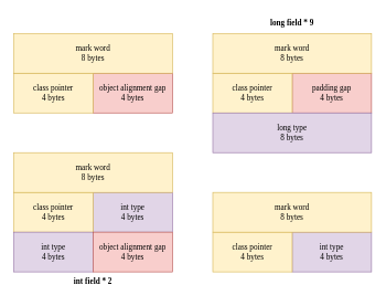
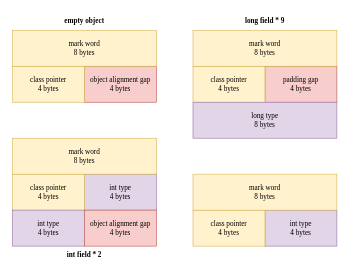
  <mxCell id="0" />
  <mxCell id="1" parent="0" />
  <mxCell id="2" value="padding gap&lt;br&gt;&lt;div&gt;4 bytes&lt;/div&gt;" style="rounded=0;whiteSpace=wrap;html=1;fontFamily=Architects Daughter;fontSource=https%3A%2F%2Ffonts.googleapis.com%2Fcss%3Ffamily%3DArchitects%2BDaughter;fillColor=#f8cecc;strokeColor=#b85450;" parent="1" vertex="1"><mxGeometry x="441" y="110" width="120" height="60" as="geometry" /></mxCell>
  <mxCell id="3" value="&lt;div&gt;class pointer&lt;/div&gt;&lt;div&gt;4 bytes&lt;br&gt;&lt;/div&gt;" style="rounded=0;whiteSpace=wrap;html=1;fontFamily=Architects Daughter;fontSource=https%3A%2F%2Ffonts.googleapis.com%2Fcss%3Ffamily%3DArchitects%2BDaughter;fillColor=#fff2cc;strokeColor=#d6b656;" parent="1" vertex="1"><mxGeometry x="321" y="110" width="120" height="60" as="geometry" /></mxCell>
  <mxCell id="4" value="&lt;div&gt;mark word&lt;/div&gt;&lt;div&gt;8 bytes&lt;/div&gt;" style="rounded=0;whiteSpace=wrap;html=1;fontFamily=Architects Daughter;fontSource=https%3A%2F%2Ffonts.googleapis.com%2Fcss%3Ffamily%3DArchitects%2BDaughter;fillColor=#fff2cc;strokeColor=#d6b656;" parent="1" vertex="1"><mxGeometry x="321" y="50" width="240" height="60" as="geometry" /></mxCell>
  <mxCell id="5" value="&lt;div&gt;long type&lt;br&gt;&lt;/div&gt;&lt;div&gt;8 bytes&lt;/div&gt;" style="rounded=0;whiteSpace=wrap;html=1;fontFamily=Architects Daughter;fontSource=https%3A%2F%2Ffonts.googleapis.com%2Fcss%3Ffamily%3DArchitects%2BDaughter;fillColor=#e1d5e7;strokeColor=#9673a6;" parent="1" vertex="1"><mxGeometry x="321" y="170" width="240" height="60" as="geometry" /></mxCell>
  <mxCell id="6" value="object alignment gap&lt;br&gt;&lt;div&gt;4 bytes&lt;/div&gt;" style="rounded=0;whiteSpace=wrap;html=1;fontFamily=Architects Daughter;fontSource=https%3A%2F%2Ffonts.googleapis.com%2Fcss%3Ffamily%3DArchitects%2BDaughter;fillColor=#f8cecc;strokeColor=#b85450;" parent="1" vertex="1"><mxGeometry x="140" y="110" width="120" height="60" as="geometry" /></mxCell>
  <mxCell id="7" value="&lt;div&gt;class pointer&lt;/div&gt;&lt;div&gt;4 bytes&lt;br&gt;&lt;/div&gt;" style="rounded=0;whiteSpace=wrap;html=1;fontFamily=Architects Daughter;fontSource=https%3A%2F%2Ffonts.googleapis.com%2Fcss%3Ffamily%3DArchitects%2BDaughter;fillColor=#fff2cc;strokeColor=#d6b656;" parent="1" vertex="1"><mxGeometry x="20" y="110" width="120" height="60" as="geometry" /></mxCell>
  <mxCell id="8" value="&lt;div&gt;mark word&lt;br&gt;&lt;/div&gt;&lt;div&gt;8 bytes&lt;/div&gt;" style="rounded=0;whiteSpace=wrap;html=1;fontFamily=Architects Daughter;fontSource=https%3A%2F%2Ffonts.googleapis.com%2Fcss%3Ffamily%3DArchitects%2BDaughter;fillColor=#fff2cc;strokeColor=#d6b656;" parent="1" vertex="1"><mxGeometry x="20" y="50" width="240" height="60" as="geometry" /></mxCell>
  <mxCell id="9" value="int type&lt;br&gt;&lt;div&gt;4 bytes&lt;/div&gt;" style="rounded=0;whiteSpace=wrap;html=1;fontFamily=Architects Daughter;fontSource=https%3A%2F%2Ffonts.googleapis.com%2Fcss%3Ffamily%3DArchitects%2BDaughter;fillColor=#e1d5e7;strokeColor=#9673a6;" parent="1" vertex="1"><mxGeometry x="441" y="350" width="120" height="60" as="geometry" /></mxCell>
  <mxCell id="10" value="&lt;div&gt;class pointer&lt;/div&gt;&lt;div&gt;4 bytes&lt;br&gt;&lt;/div&gt;" style="rounded=0;whiteSpace=wrap;html=1;fontFamily=Architects Daughter;fontSource=https%3A%2F%2Ffonts.googleapis.com%2Fcss%3Ffamily%3DArchitects%2BDaughter;fillColor=#fff2cc;strokeColor=#d6b656;" parent="1" vertex="1"><mxGeometry x="321" y="350" width="120" height="60" as="geometry" /></mxCell>
  <mxCell id="11" value="&lt;div&gt;mark word&lt;/div&gt;&lt;div&gt;8 bytes&lt;/div&gt;" style="rounded=0;whiteSpace=wrap;html=1;fontFamily=Architects Daughter;fontSource=https%3A%2F%2Ffonts.googleapis.com%2Fcss%3Ffamily%3DArchitects%2BDaughter;fillColor=#fff2cc;strokeColor=#d6b656;" parent="1" vertex="1"><mxGeometry x="321" y="290" width="240" height="60" as="geometry" /></mxCell>
  <mxCell id="12" value="int type&lt;br&gt;&lt;div&gt;4 bytes&lt;/div&gt;" style="rounded=0;whiteSpace=wrap;html=1;fontFamily=Architects Daughter;fontSource=https%3A%2F%2Ffonts.googleapis.com%2Fcss%3Ffamily%3DArchitects%2BDaughter;fillColor=#e1d5e7;strokeColor=#9673a6;" parent="1" vertex="1"><mxGeometry x="140" y="290" width="120" height="60" as="geometry" /></mxCell>
  <mxCell id="13" value="&lt;div&gt;class pointer&lt;/div&gt;&lt;div&gt;4 bytes&lt;br&gt;&lt;/div&gt;" style="rounded=0;whiteSpace=wrap;html=1;fontFamily=Architects Daughter;fontSource=https%3A%2F%2Ffonts.googleapis.com%2Fcss%3Ffamily%3DArchitects%2BDaughter;fillColor=#fff2cc;strokeColor=#d6b656;" parent="1" vertex="1"><mxGeometry x="20" y="290" width="120" height="60" as="geometry" /></mxCell>
  <mxCell id="14" value="&lt;div&gt;mark word&lt;/div&gt;&lt;div&gt;8 bytes&lt;/div&gt;" style="rounded=0;whiteSpace=wrap;html=1;fontFamily=Architects Daughter;fontSource=https%3A%2F%2Ffonts.googleapis.com%2Fcss%3Ffamily%3DArchitects%2BDaughter;fillColor=#fff2cc;strokeColor=#d6b656;" parent="1" vertex="1"><mxGeometry x="20" y="230" width="240" height="60" as="geometry" /></mxCell>
  <mxCell id="15" value="int type&lt;br&gt;&lt;div&gt;4 bytes&lt;/div&gt;" style="rounded=0;whiteSpace=wrap;html=1;fontFamily=Architects Daughter;fontSource=https%3A%2F%2Ffonts.googleapis.com%2Fcss%3Ffamily%3DArchitects%2BDaughter;fillColor=#e1d5e7;strokeColor=#9673a6;" parent="1" vertex="1"><mxGeometry x="20" y="350" width="120" height="60" as="geometry" /></mxCell>
  <mxCell id="16" value="object alignment gap&lt;br&gt;&lt;div&gt;4 bytes&lt;/div&gt;" style="rounded=0;whiteSpace=wrap;html=1;fontFamily=Architects Daughter;fontSource=https%3A%2F%2Ffonts.googleapis.com%2Fcss%3Ffamily%3DArchitects%2BDaughter;fillColor=#f8cecc;strokeColor=#b85450;" parent="1" vertex="1"><mxGeometry x="140" y="350" width="120" height="60" as="geometry" /></mxCell>
+ <mxCell id="17" value="empty object" style="text;html=1;strokeColor=none;fillColor=none;align=center;verticalAlign=middle;whiteSpace=wrap;rounded=0;fontFamily=Architects Daughter;fontSource=https%3A%2F%2Ffonts.googleapis.com%2Fcss%3Ffamily%3DArchitects%2BDaughter;fontStyle=1" parent="1" vertex="1"><mxGeometry x="20" y="20" width="240" height="30" as="geometry" /></mxCell>
  <mxCell id="18" value="long field * 9" style="text;html=1;strokeColor=none;fillColor=none;align=center;verticalAlign=middle;whiteSpace=wrap;rounded=0;fontFamily=Architects Daughter;fontSource=https%3A%2F%2Ffonts.googleapis.com%2Fcss%3Ffamily%3DArchitects%2BDaughter;fontStyle=1" parent="1" vertex="1"><mxGeometry x="321" y="20" width="240" height="30" as="geometry" /></mxCell>
  <mxCell id="19" value="int field * 2" style="text;html=1;strokeColor=none;fillColor=none;align=center;verticalAlign=middle;whiteSpace=wrap;rounded=0;fontFamily=Architects Daughter;fontSource=https%3A%2F%2Ffonts.googleapis.com%2Fcss%3Ffamily%3DArchitects%2BDaughter;fontStyle=1" parent="1" vertex="1"><mxGeometry x="20" y="410" width="240" height="30" as="geometry" /></mxCell>
